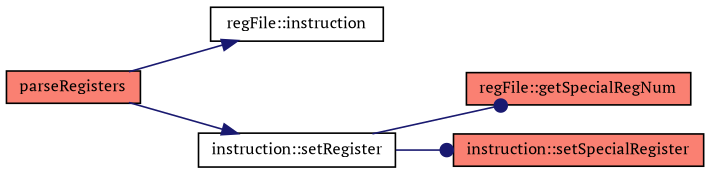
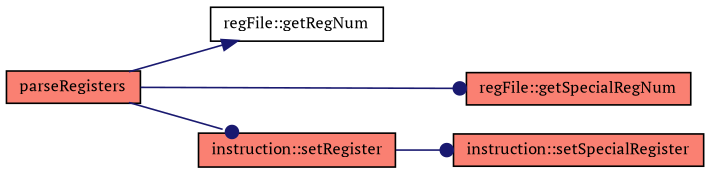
  digraph {
    fontname="PT Serif"
    rankdir=LR
    node [color=black fillcolor=salmon fontname="PT Serif" fontsize=10 shape=record style=filled]
    edge [arrowhead=normal color=midnightblue fontname="PT Serif" fontsize=10 labelfontname=Helvetica labelfontsize=10 style=solid]
    n1 [fontcolor=black height=0.2 label=parseRegisters width=0.4]
-   n2 [fillcolor=white height=0.2 label="regFile::instruction" width=0.4]
+   n2 [fillcolor=white height=0.2 label="regFile::getRegNum" width=0.4]
    n3 [height=0.2 label="regFile::getSpecialRegNum" width=0.4]
-   n4 [fillcolor=white height=0.2 label="instruction::setRegister" width=0.4]
+   n4 [height=0.2 label="instruction::setRegister" width=0.4]
    n5 [height=0.2 label="instruction::setSpecialRegister" width=0.4]
    n1 -> n2
-   n4 -> n3 [arrowhead=dot]
-   n1 -> n4
+   n1 -> n3 [arrowhead=dot]
+   n1 -> n4 [arrowhead=dot]
    n4 -> n5 [arrowhead=dot]
  }
